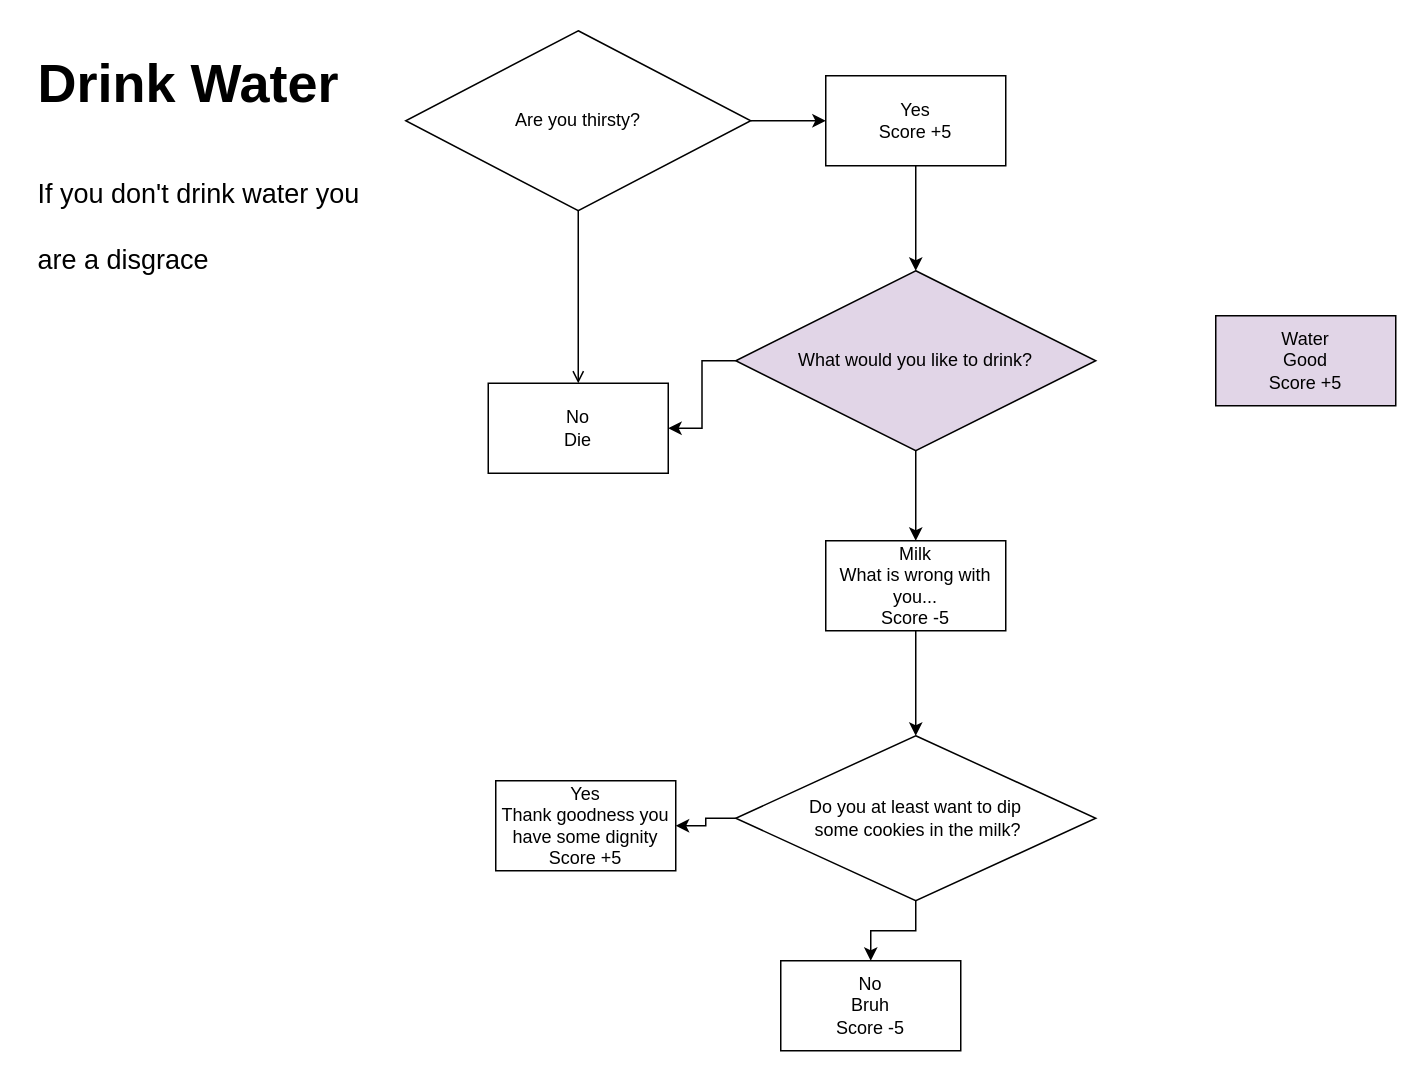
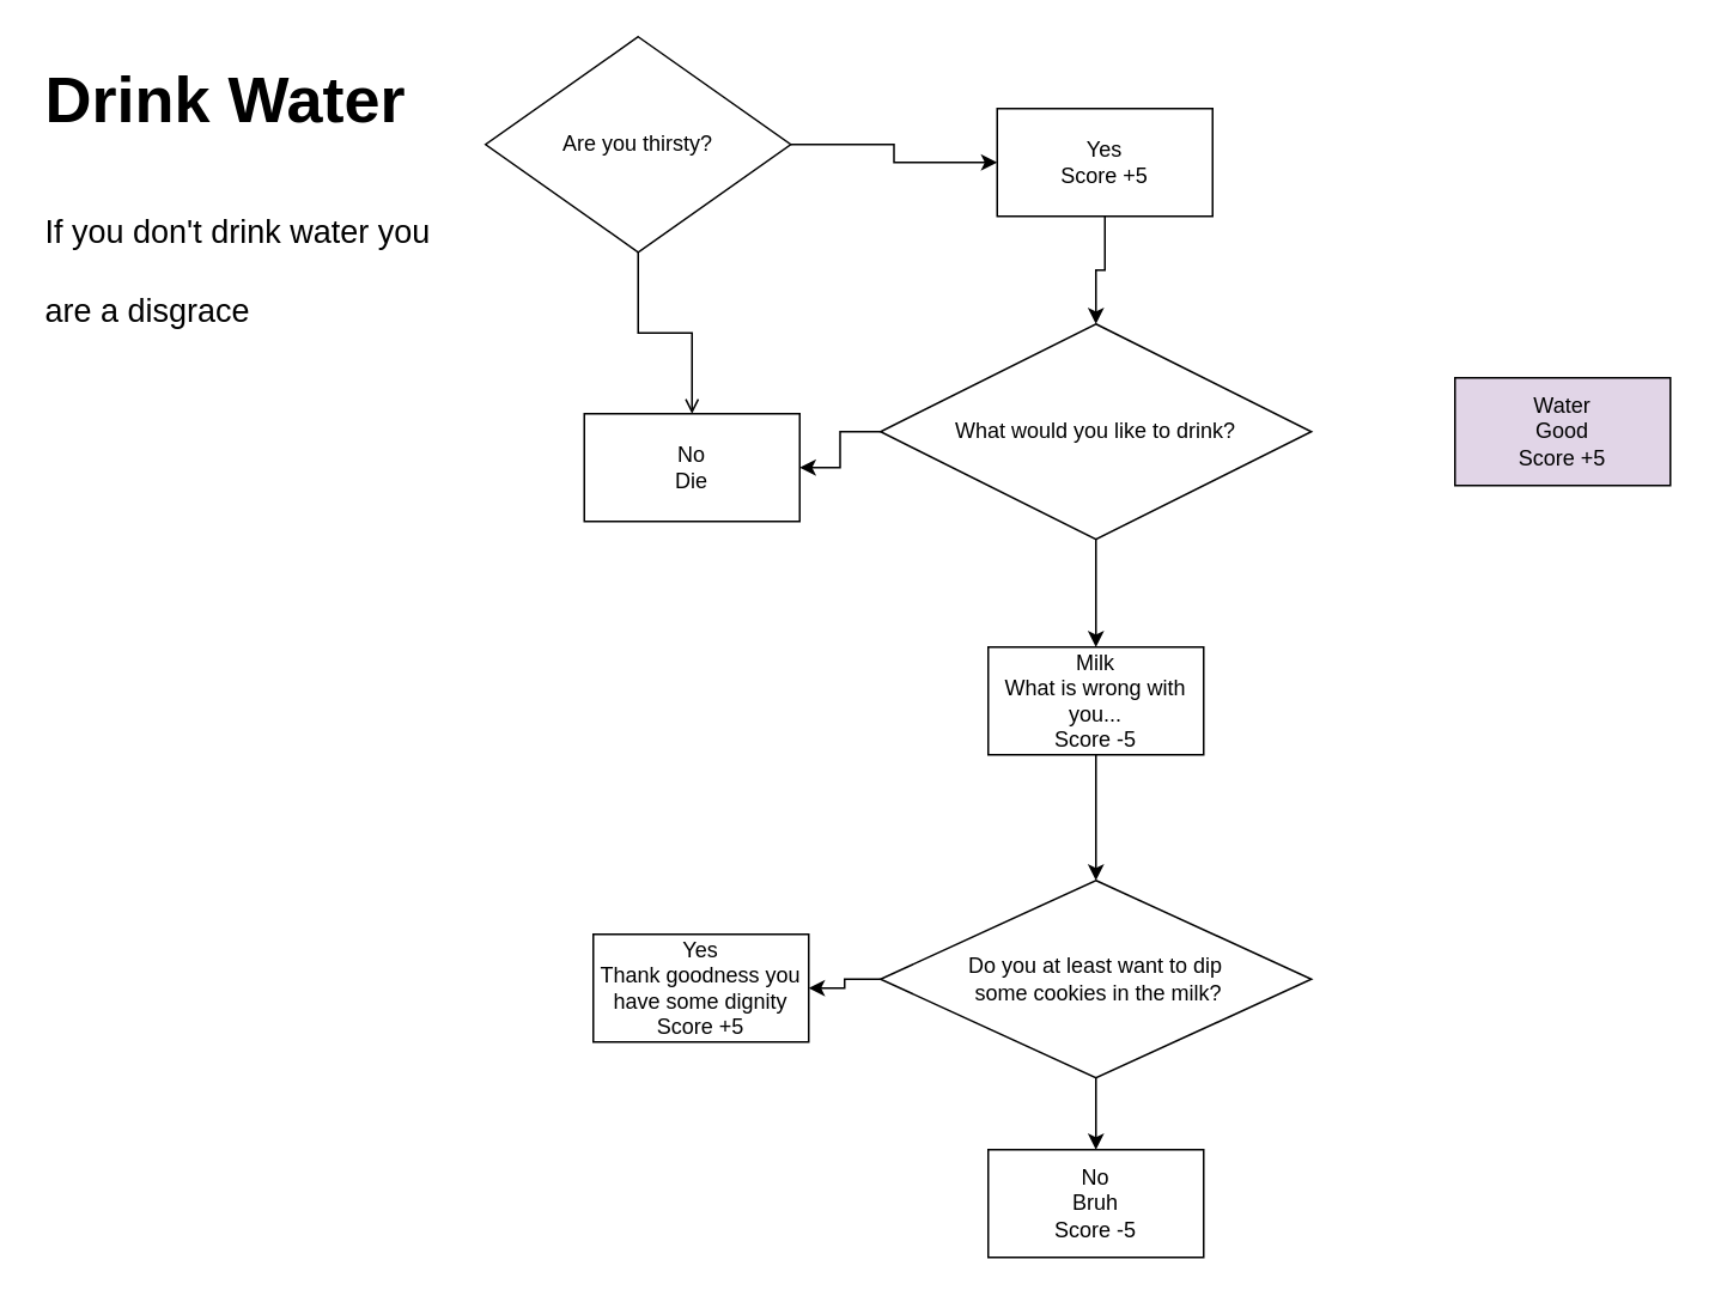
  <mxCell id="0" />
  <mxCell id="1" parent="0" />
  <mxCell id="2" value="" style="edgeStyle=orthogonalEdgeStyle;rounded=0;orthogonalLoop=1;jettySize=auto;html=1;endArrow=open;" edge="1" parent="1" source="4" target="5"><mxGeometry relative="1" as="geometry" /></mxCell>
  <mxCell id="3" value="" style="edgeStyle=orthogonalEdgeStyle;rounded=0;orthogonalLoop=1;jettySize=auto;html=1;" edge="1" parent="1" source="4" target="7"><mxGeometry relative="1" as="geometry" /></mxCell>
- <mxCell id="4" value="Are you thirsty?" style="rhombus;whiteSpace=wrap;html=1;" vertex="1" parent="1"><mxGeometry x="270" y="20" width="230" height="120" as="geometry" /></mxCell>
- <mxCell id="5" value="No&lt;br&gt;Die" style="whiteSpace=wrap;html=1;" vertex="1" parent="1"><mxGeometry x="325" y="255" width="120" height="60" as="geometry" /></mxCell>
+ <mxCell id="4" value="Are you thirsty?" style="rhombus;whiteSpace=wrap;html=1;" vertex="1" parent="1"><mxGeometry x="270" y="20" width="170" height="120" as="geometry" /></mxCell>
+ <mxCell id="5" value="No&lt;br&gt;Die" style="whiteSpace=wrap;html=1;" vertex="1" parent="1"><mxGeometry x="325" y="230" width="120" height="60" as="geometry" /></mxCell>
  <mxCell id="6" value="" style="edgeStyle=orthogonalEdgeStyle;rounded=0;orthogonalLoop=1;jettySize=auto;html=1;fontSize=18;" edge="1" parent="1" source="7" target="11"><mxGeometry relative="1" as="geometry" /></mxCell>
- <mxCell id="7" value="Yes&lt;br&gt;Score +5" style="whiteSpace=wrap;html=1;" vertex="1" parent="1"><mxGeometry x="550" y="50" width="120" height="60" as="geometry" /></mxCell>
+ <mxCell id="7" value="Yes&lt;br&gt;Score +5" style="whiteSpace=wrap;html=1;" vertex="1" parent="1"><mxGeometry x="555" y="60" width="120" height="60" as="geometry" /></mxCell>
  <mxCell id="8" value="&lt;h1&gt;&lt;span style=&quot;background-color: initial;&quot;&gt;Drink Water&lt;/span&gt;&lt;/h1&gt;&lt;h1&gt;&lt;span style=&quot;font-size: 18px; font-weight: 400;&quot;&gt;If you don't drink water you are a disgrace&amp;nbsp;&lt;/span&gt;&lt;/h1&gt;" style="text;html=1;strokeColor=none;fillColor=none;spacing=5;spacingTop=-20;whiteSpace=wrap;overflow=hidden;rounded=0;fontSize=18;" vertex="1" parent="1"><mxGeometry x="20" y="20" width="230" height="180" as="geometry" /></mxCell>
  <mxCell id="9" value="" style="edgeStyle=orthogonalEdgeStyle;rounded=0;orthogonalLoop=1;jettySize=auto;html=1;fontSize=18;" edge="1" parent="1" source="11" target="13"><mxGeometry relative="1" as="geometry" /></mxCell>
  <mxCell id="10" value="" style="edgeStyle=orthogonalEdgeStyle;rounded=0;orthogonalLoop=1;jettySize=auto;html=1;fontSize=18;" edge="1" parent="1" source="11" target="5"><mxGeometry relative="1" as="geometry" /></mxCell>
- <mxCell id="11" value="What would you like to drink?" style="rhombus;whiteSpace=wrap;html=1;fillColor=#e1d5e7;" vertex="1" parent="1"><mxGeometry x="490" y="180" width="240" height="120" as="geometry" /></mxCell>
+ <mxCell id="11" value="What would you like to drink?" style="rhombus;whiteSpace=wrap;html=1;" vertex="1" parent="1"><mxGeometry x="490" y="180" width="240" height="120" as="geometry" /></mxCell>
  <mxCell id="12" value="" style="edgeStyle=orthogonalEdgeStyle;rounded=0;orthogonalLoop=1;jettySize=auto;html=1;fontSize=18;" edge="1" parent="1" source="13" target="17"><mxGeometry relative="1" as="geometry" /></mxCell>
  <mxCell id="13" value="Milk&lt;br&gt;What is wrong with you...&lt;br&gt;Score -5" style="whiteSpace=wrap;html=1;" vertex="1" parent="1"><mxGeometry x="550" y="360" width="120" height="60" as="geometry" /></mxCell>
  <mxCell id="14" value="Water&lt;br&gt;Good&lt;br&gt;Score +5" style="whiteSpace=wrap;html=1;fillColor=#e1d5e7;" vertex="1" parent="1"><mxGeometry x="810" y="210" width="120" height="60" as="geometry" /></mxCell>
  <mxCell id="15" value="" style="edgeStyle=orthogonalEdgeStyle;rounded=0;orthogonalLoop=1;jettySize=auto;html=1;fontSize=18;" edge="1" parent="1" source="17" target="18"><mxGeometry relative="1" as="geometry" /></mxCell>
  <mxCell id="16" value="" style="edgeStyle=orthogonalEdgeStyle;rounded=0;orthogonalLoop=1;jettySize=auto;html=1;fontSize=18;" edge="1" parent="1" source="17" target="19"><mxGeometry relative="1" as="geometry" /></mxCell>
  <mxCell id="17" value="Do you at least want to dip&lt;br&gt;&amp;nbsp;some cookies in the milk?" style="rhombus;whiteSpace=wrap;html=1;" vertex="1" parent="1"><mxGeometry x="490" y="490" width="240" height="110" as="geometry" /></mxCell>
- <mxCell id="18" value="No&lt;br&gt;Bruh&lt;br&gt;Score -5" style="whiteSpace=wrap;html=1;" vertex="1" parent="1"><mxGeometry x="520" y="640" width="120" height="60" as="geometry" /></mxCell>
+ <mxCell id="18" value="No&lt;br&gt;Bruh&lt;br&gt;Score -5" style="whiteSpace=wrap;html=1;" vertex="1" parent="1"><mxGeometry x="550" y="640" width="120" height="60" as="geometry" /></mxCell>
  <mxCell id="19" value="Yes&lt;br&gt;Thank goodness you have some dignity&lt;br&gt;Score +5" style="whiteSpace=wrap;html=1;" vertex="1" parent="1"><mxGeometry x="330" y="520" width="120" height="60" as="geometry" /></mxCell>
